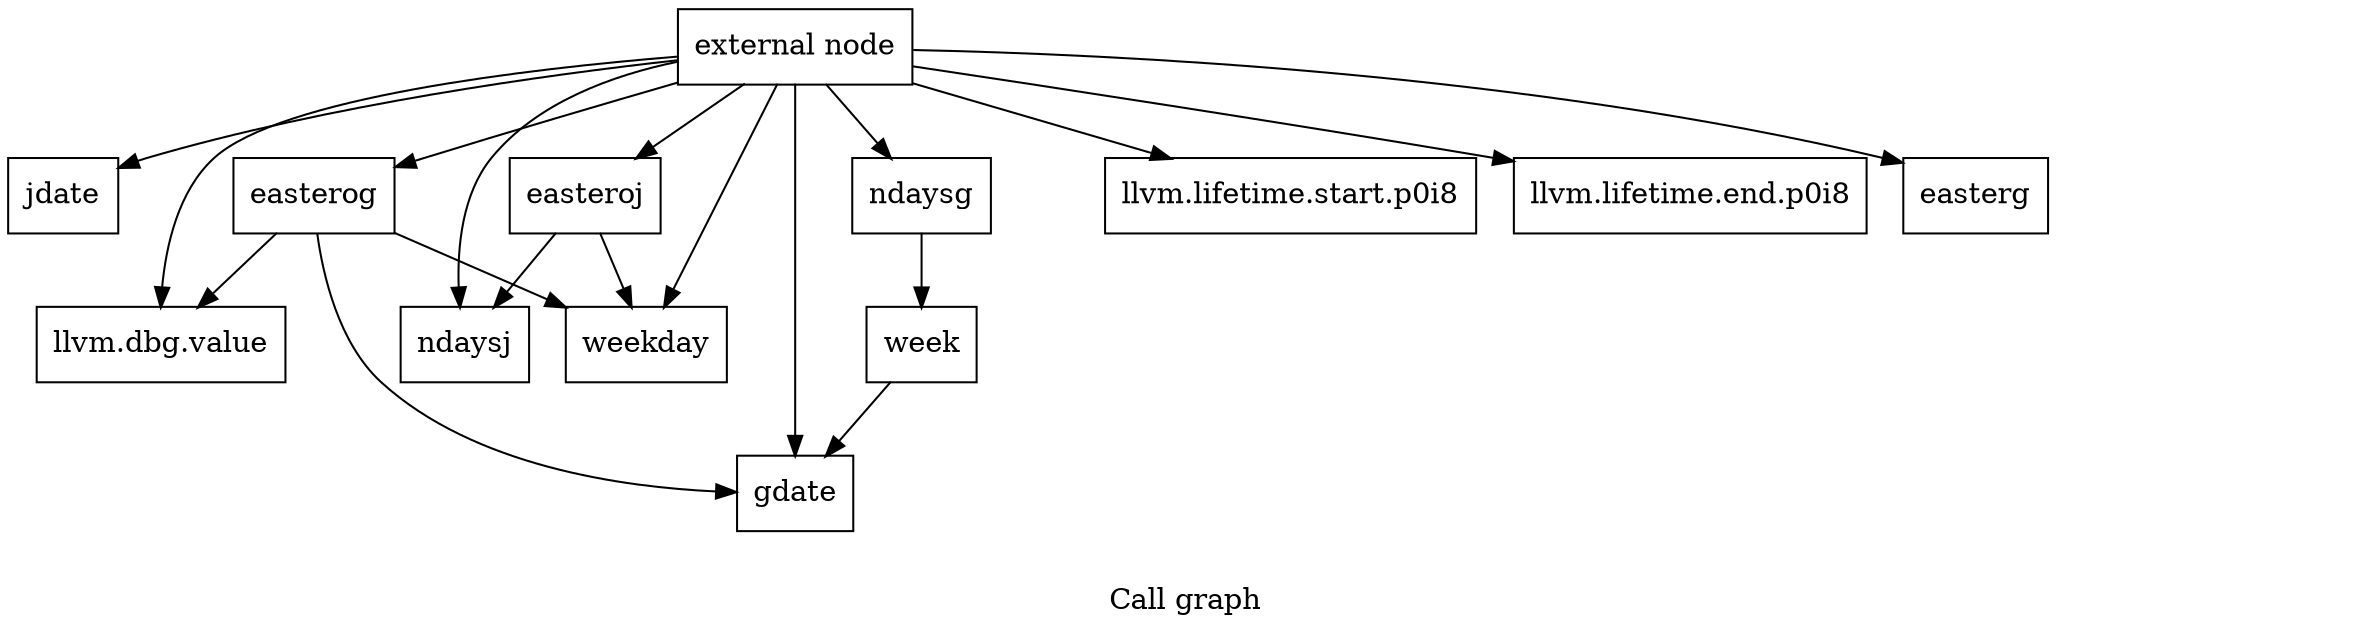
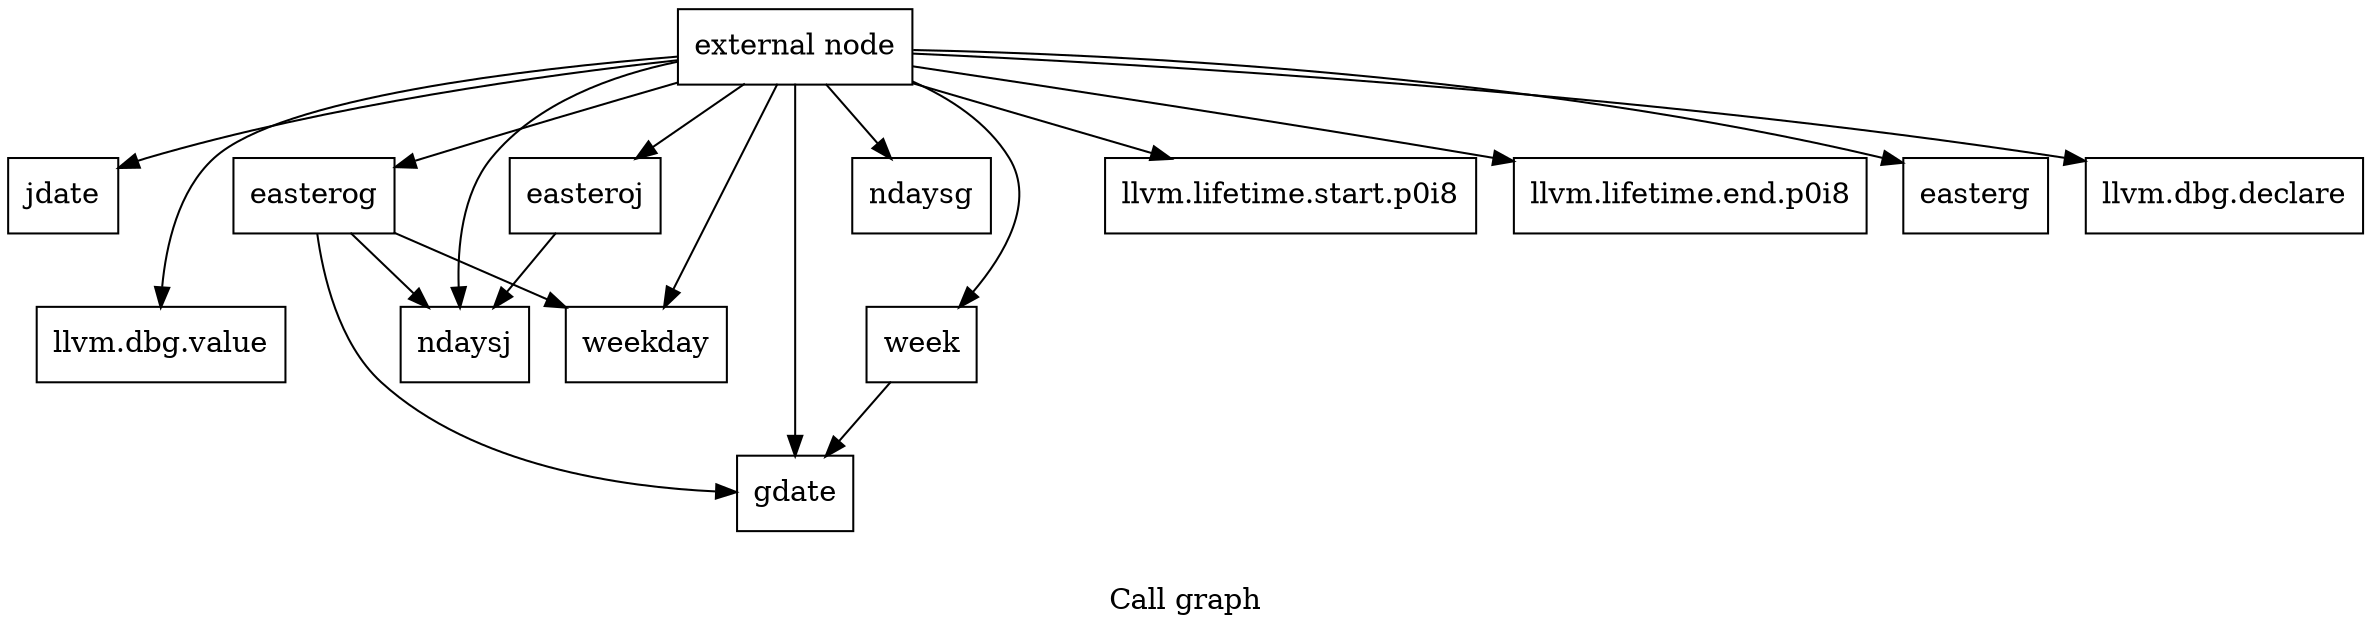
  digraph {
    label="Call graph"
    node [shape=record]
    n1 [label="{external node}"]
    n2 [label="{jdate}"]
    n3 [label="{llvm.dbg.value}"]
    n4 [label="{ndaysj}"]
    n5 [label="{gdate}"]
    n6 [label="{ndaysg}"]
    n7 [label="{week}"]
    n8 [label="{llvm.lifetime.start.p0i8}"]
    n9 [label="{llvm.lifetime.end.p0i8}"]
    n10 [label="{weekday}"]
    n11 [label="{easterg}"]
    n12 [label="{easterog}"]
+   n13 [label="{llvm.dbg.declare}"]
    n14 [label="{easteroj}"]
    n1 -> n2
    n1 -> n3
    n1 -> n4
    n1 -> n5
    n1 -> n6
-   n6 -> n7
+   n1 -> n7
    n1 -> n8
    n1 -> n9
    n1 -> n10
    n1 -> n11
    n1 -> n12
+   n1 -> n13
    n1 -> n14
    n7 -> n5
-   n12 -> n3
+   n12 -> n4
    n12 -> n5
    n12 -> n10
    n14 -> n4
-   n14 -> n10
  }
